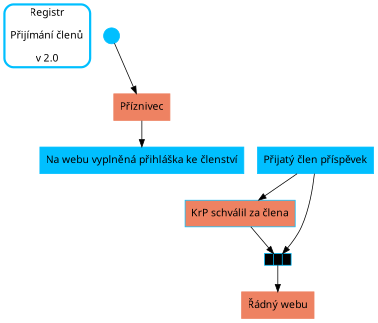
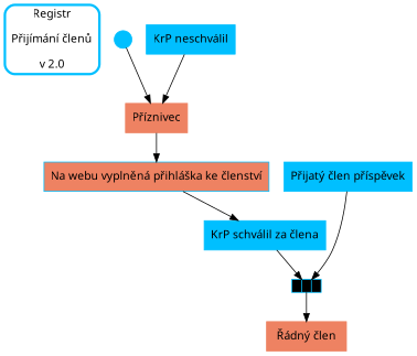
  digraph {
    fontname="Noto Sans"
    node [color=deepskyblue fontname="Noto Sans" shape=polygon sides=4 style=filled]
    edge [fontname="Noto Sans"]
    n1 [height=1.0 label="Registr\n\nPřijímání členů\n\nv 2.0" penwidth=3 shape=rect style=rounded]
    n2 [height=0.3 label=Start shape=point]
    n3 [color=salmon2 label="Příznivec"]
-   n4 [label="Na webu vyplněná přihláška ke členství"]
-   n5 [label="KrP schválil za člena" fillcolor=salmon2]
+   n4 [label="Na webu vyplněná přihláška ke členství" fillcolor=salmon2]
+   n5 [label="KrP schválil za člena"]
    n6 [fillcolor=black height=0.05 label="<f0>|<f1>|<f2>" margin="0,0" shape=record width=0.5]
-   n8 [color=salmon2 label="Řádný webu"]
+   n7 [label="KrP neschválil"]
+   n8 [color=salmon2 label="Řádný člen"]
    n9 [label="Přijatý člen příspěvek"]
    n2 -> n3
    n3 -> n4
-   n9 -> n5
+   n4 -> n5
    n5 -> n6
    n6 -> n8
+   n7 -> n3
    n9 -> n6
  }
